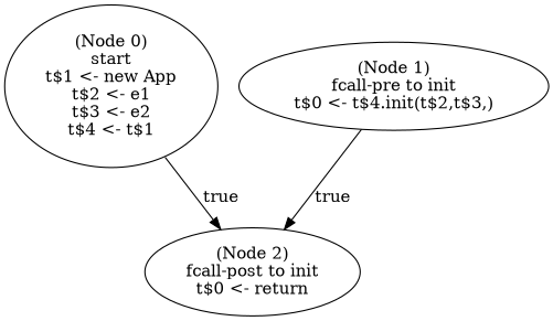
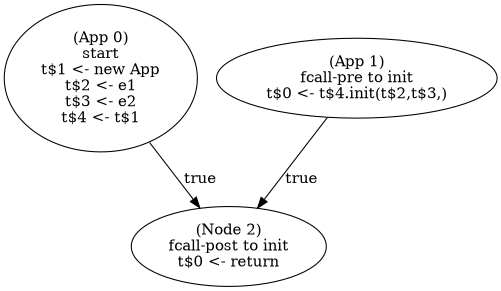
  digraph {
-   n1 [label="(Node 0)\nstart\nt$1 <- new App\nt$2 <- e1\nt$3 <- e2\nt$4 <- t$1\n"]
+   n1 [label="(App 0)\nstart\nt$1 <- new App\nt$2 <- e1\nt$3 <- e2\nt$4 <- t$1\n"]
    n2 [label="(Node 2)\nfcall-post to init\nt$0 <- return\n"]
-   n3 [label="(Node 1)\nfcall-pre to init\nt$0 <- t$4.init(t$2,t$3,)\n"]
+   n3 [label="(App 1)\nfcall-pre to init\nt$0 <- t$4.init(t$2,t$3,)\n"]
    n1 -> n2 [label=true]
    n3 -> n2 [label=true]
  }
